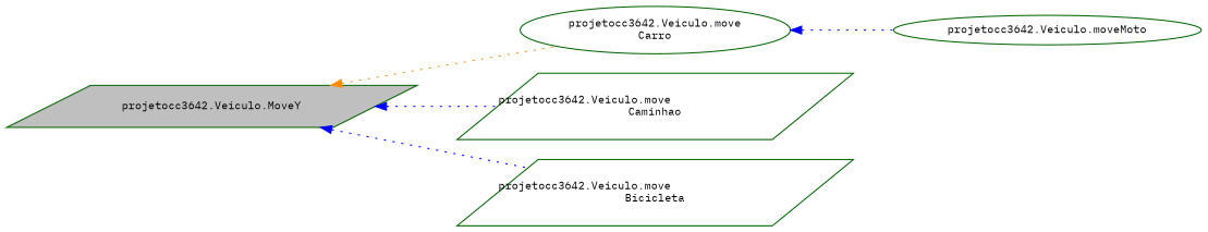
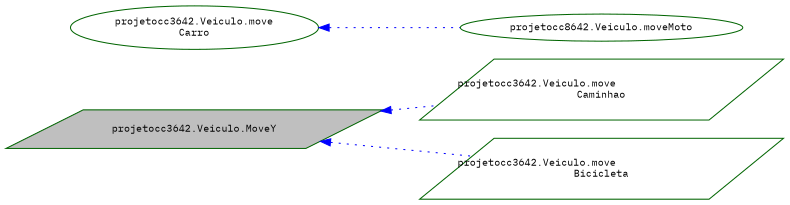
  digraph {
    fontname="IBM Plex Mono"
    rankdir=LR
    node [color=darkgreen fillcolor=white fontname="IBM Plex Mono" fontsize=10 shape=parallelogram style=filled]
    edge [color=blue dir=back fontname="IBM Plex Mono" fontsize=10 labelfontname=Helvetica labelfontsize=10 style=dotted]
    n1 [fillcolor=grey75 fontcolor=black height=0.2 label="projetocc3642.Veiculo.MoveY" width=0.4]
    n2 [height=0.2 label="projetocc3642.Veiculo.move\lCarro" shape=ellipse width=0.4]
    n3 [height=0.2 label="projetocc3642.Veiculo.move\lCaminhao" width=0.4]
    n4 [height=0.2 label="projetocc3642.Veiculo.move\lBicicleta" width=0.4]
-   n5 [height=0.2 label="projetocc3642.Veiculo.moveMoto" shape=ellipse width=0.4]
-   n1 -> n2 [color=darkorange]
+   n5 [height=0.2 label="projetocc8642.Veiculo.moveMoto" shape=ellipse width=0.4]
    n1 -> n3
    n1 -> n4
    n2 -> n5
  }
